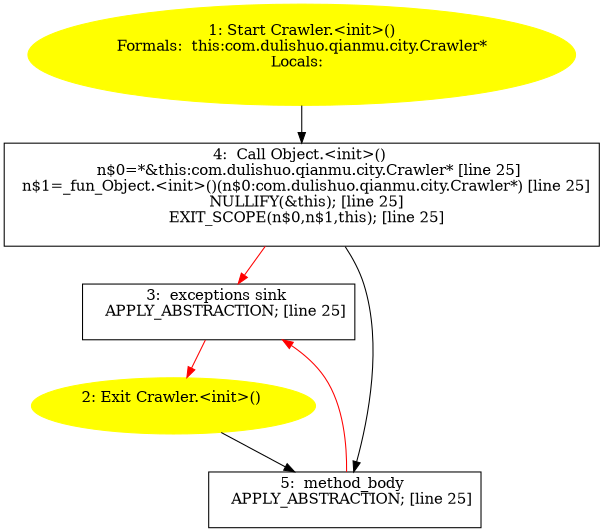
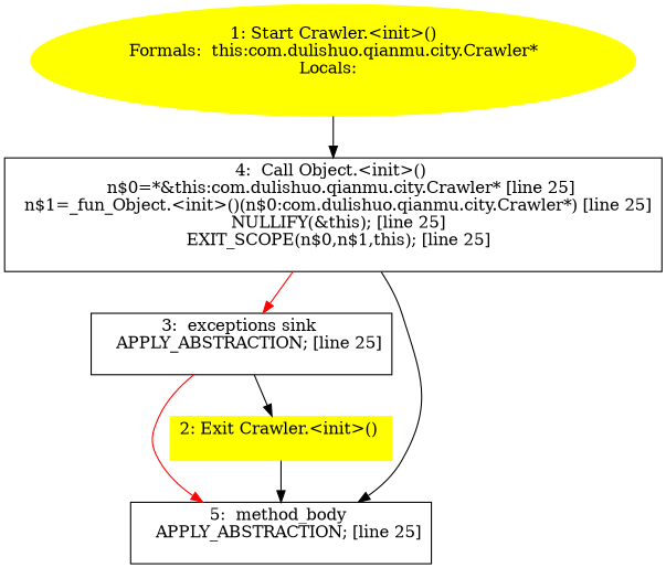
  digraph {
    node [shape=box]
    n1 [color=yellow label="1: Start Crawler.<init>()\nFormals:  this:com.dulishuo.qianmu.city.Crawler*\nLocals:  \n  " style=filled shape=""]
    n2 [label="4:  Call Object.<init>() \n   n$0=*&this:com.dulishuo.qianmu.city.Crawler* [line 25]\n  n$1=_fun_Object.<init>()(n$0:com.dulishuo.qianmu.city.Crawler*) [line 25]\n  NULLIFY(&this); [line 25]\n  EXIT_SCOPE(n$0,n$1,this); [line 25]\n "]
    n3 [label="3:  exceptions sink \n   APPLY_ABSTRACTION; [line 25]\n "]
    n4 [label="5:  method_body \n   APPLY_ABSTRACTION; [line 25]\n "]
-   n5 [color=yellow label="2: Exit Crawler.<init>() \n  " style=filled shape=""]
+   n5 [color=yellow label="2: Exit Crawler.<init>() \n  " style=filled]
    n1 -> n2
    n2 -> n3 [color=red]
    n2 -> n4
-   n3 -> n5 [color=red]
-   n4 -> n3 [color=red]
+   n3 -> n5
+   n3 -> n4 [color=red]
    n5 -> n4
  }
